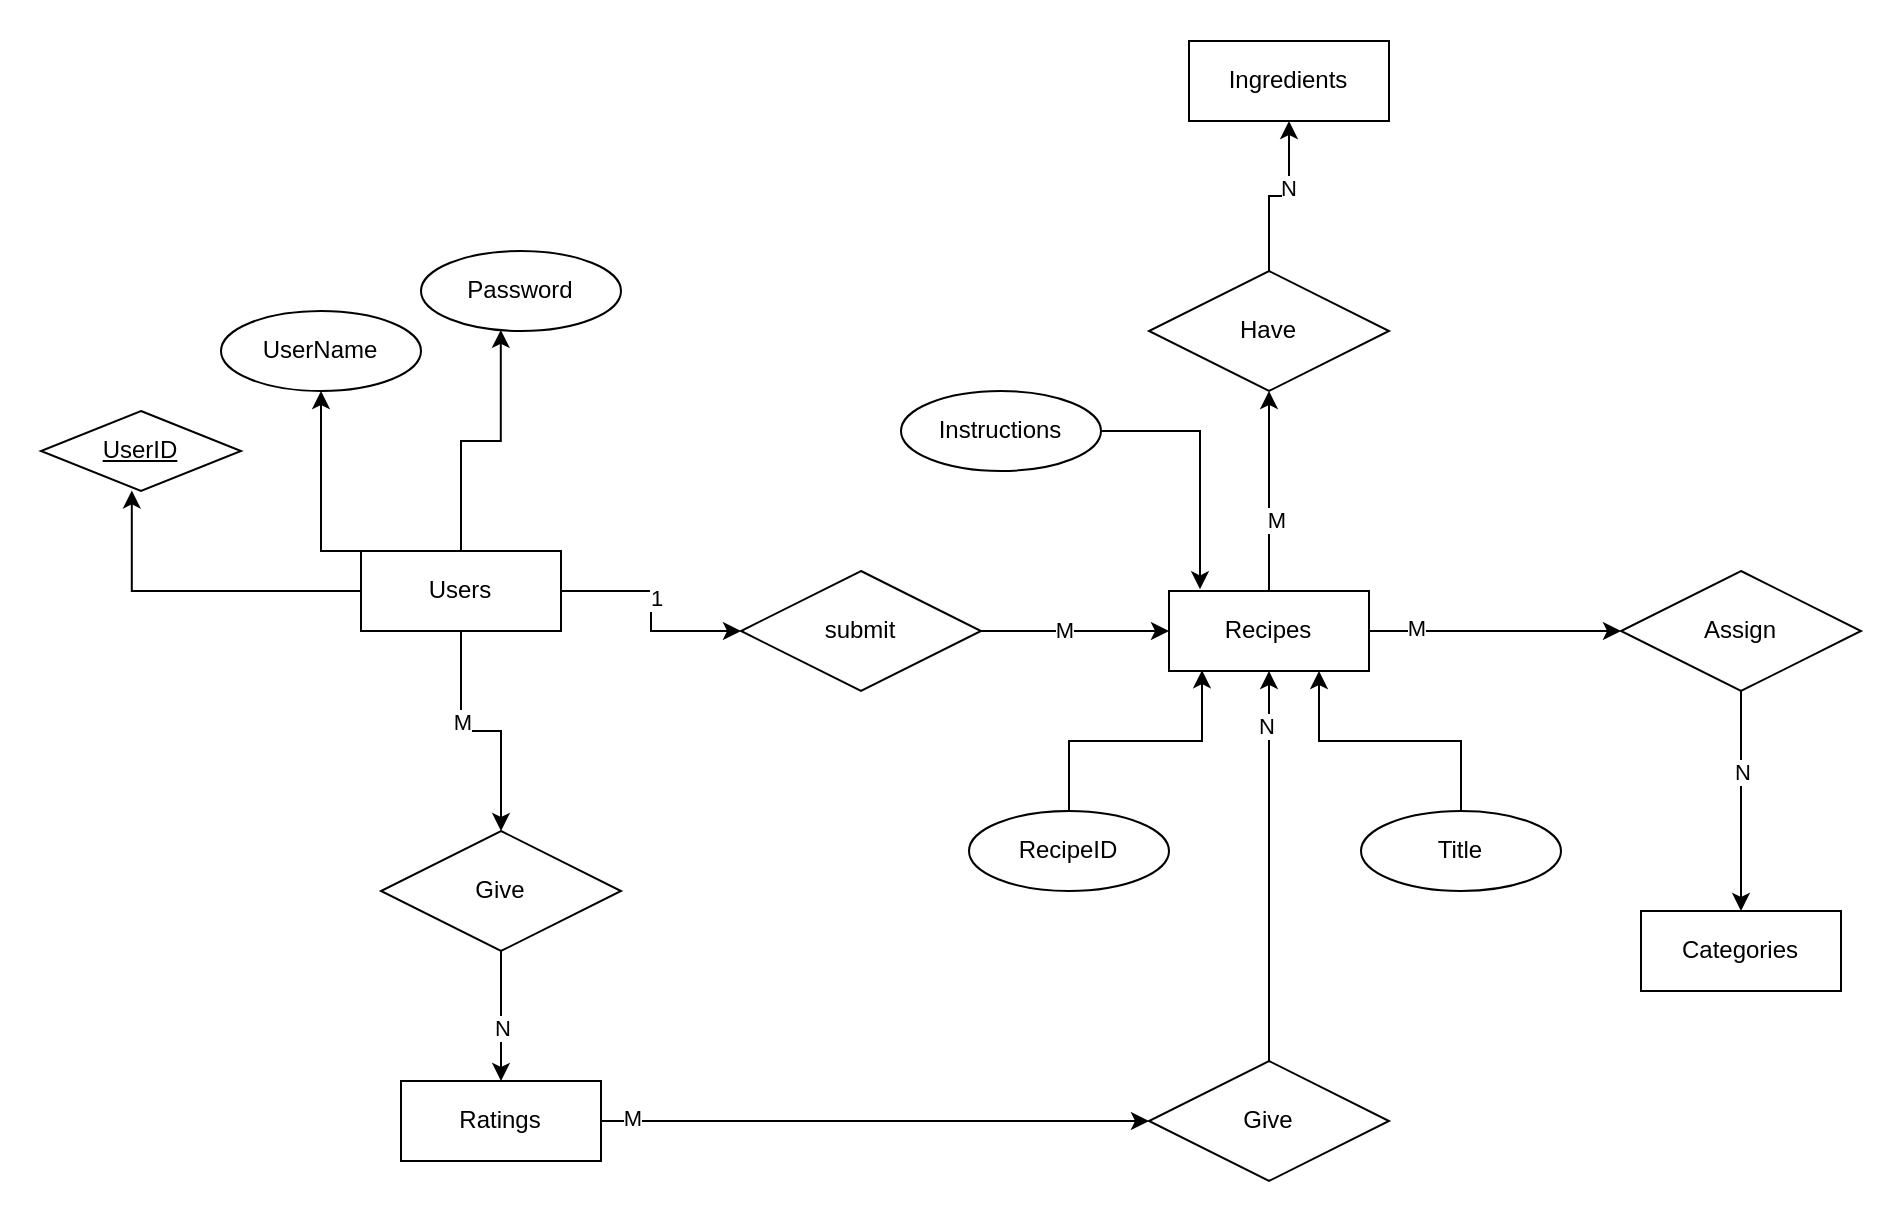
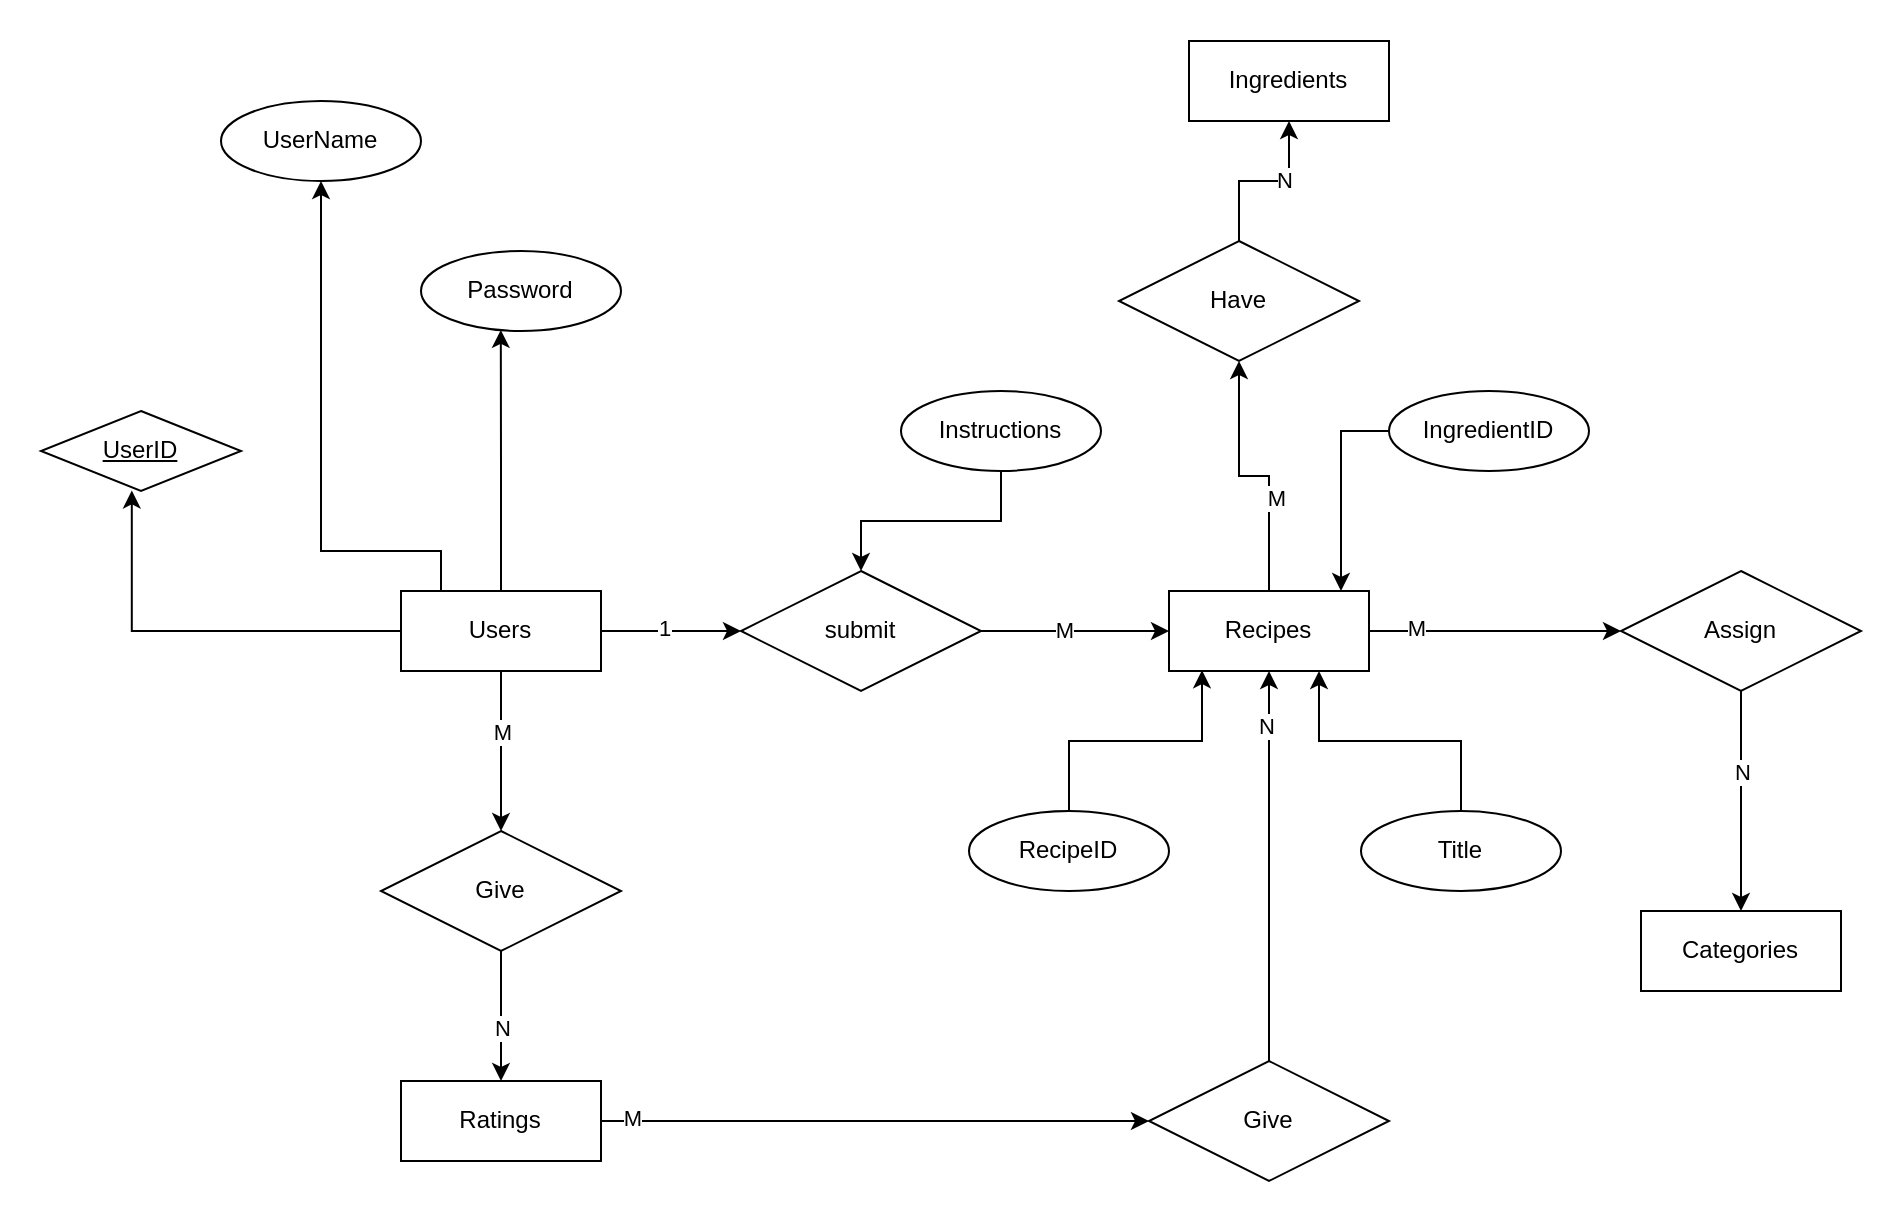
  <mxCell id="0" />
  <mxCell id="1" parent="0" />
  <mxCell id="2" style="edgeStyle=orthogonalEdgeStyle;rounded=0;orthogonalLoop=1;jettySize=auto;html=1;entryX=0;entryY=0.5;entryDx=0;entryDy=0;" edge="1" parent="1" source="9" target="23"><mxGeometry relative="1" as="geometry" /></mxCell>
  <mxCell id="3" value="1" style="edgeLabel;html=1;align=center;verticalAlign=middle;resizable=0;points=[];" vertex="1" connectable="0" parent="2"><mxGeometry x="-0.127" y="2" relative="1" as="geometry"><mxPoint as="offset" /></mxGeometry></mxCell>
  <mxCell id="4" style="edgeStyle=orthogonalEdgeStyle;rounded=0;orthogonalLoop=1;jettySize=auto;html=1;entryX=0.5;entryY=0;entryDx=0;entryDy=0;" edge="1" parent="1" source="9" target="32"><mxGeometry relative="1" as="geometry" /></mxCell>
  <mxCell id="5" value="M" style="edgeLabel;html=1;align=center;verticalAlign=middle;resizable=0;points=[];" vertex="1" connectable="0" parent="4"><mxGeometry x="-0.258" relative="1" as="geometry"><mxPoint as="offset" /></mxGeometry></mxCell>
  <mxCell id="6" style="edgeStyle=orthogonalEdgeStyle;rounded=0;orthogonalLoop=1;jettySize=auto;html=1;entryX=0.454;entryY=0.993;entryDx=0;entryDy=0;entryPerimeter=0;" edge="1" parent="1" source="9" target="20"><mxGeometry relative="1" as="geometry" /></mxCell>
  <mxCell id="7" style="edgeStyle=orthogonalEdgeStyle;rounded=0;orthogonalLoop=1;jettySize=auto;html=1;entryX=0.5;entryY=1;entryDx=0;entryDy=0;" edge="1" parent="1" source="9" target="36"><mxGeometry relative="1" as="geometry"><Array as="points"><mxPoint x="220" y="275" /><mxPoint x="160" y="275" /></Array></mxGeometry></mxCell>
  <mxCell id="8" style="edgeStyle=orthogonalEdgeStyle;rounded=0;orthogonalLoop=1;jettySize=auto;html=1;entryX=0.399;entryY=0.986;entryDx=0;entryDy=0;entryPerimeter=0;" edge="1" parent="1" source="9" target="37"><mxGeometry relative="1" as="geometry" /></mxCell>
- <mxCell id="9" value="Users " style="whiteSpace=wrap;html=1;align=center;" vertex="1" parent="1"><mxGeometry x="180" y="275" width="100" height="40" as="geometry" /></mxCell>
+ <mxCell id="9" value="Users " style="whiteSpace=wrap;html=1;align=center;" vertex="1" parent="1"><mxGeometry x="200" y="295" width="100" height="40" as="geometry" /></mxCell>
  <mxCell id="10" style="edgeStyle=orthogonalEdgeStyle;rounded=0;orthogonalLoop=1;jettySize=auto;html=1;entryX=0.5;entryY=1;entryDx=0;entryDy=0;" edge="1" parent="1" source="14" target="29"><mxGeometry relative="1" as="geometry" /></mxCell>
  <mxCell id="11" value="M" style="edgeLabel;html=1;align=center;verticalAlign=middle;resizable=0;points=[];" vertex="1" connectable="0" parent="10"><mxGeometry x="-0.28" y="-3" relative="1" as="geometry"><mxPoint as="offset" /></mxGeometry></mxCell>
  <mxCell id="12" style="edgeStyle=orthogonalEdgeStyle;rounded=0;orthogonalLoop=1;jettySize=auto;html=1;" edge="1" parent="1" source="14" target="26"><mxGeometry relative="1" as="geometry" /></mxCell>
  <mxCell id="13" value="M" style="edgeLabel;html=1;align=center;verticalAlign=middle;resizable=0;points=[];" vertex="1" connectable="0" parent="12"><mxGeometry x="-0.64" y="2" relative="1" as="geometry"><mxPoint as="offset" /></mxGeometry></mxCell>
  <mxCell id="14" value="Recipes " style="whiteSpace=wrap;html=1;align=center;" vertex="1" parent="1"><mxGeometry x="584" y="295" width="100" height="40" as="geometry" /></mxCell>
  <mxCell id="15" value="Categories" style="whiteSpace=wrap;html=1;align=center;" vertex="1" parent="1"><mxGeometry x="820" y="455" width="100" height="40" as="geometry" /></mxCell>
  <mxCell id="16" value="Ingredients" style="whiteSpace=wrap;html=1;align=center;" vertex="1" parent="1"><mxGeometry x="594" y="20" width="100" height="40" as="geometry" /></mxCell>
  <mxCell id="17" style="edgeStyle=orthogonalEdgeStyle;rounded=0;orthogonalLoop=1;jettySize=auto;html=1;entryX=0;entryY=0.5;entryDx=0;entryDy=0;" edge="1" parent="1" source="19" target="35"><mxGeometry relative="1" as="geometry" /></mxCell>
  <mxCell id="18" value="M" style="edgeLabel;html=1;align=center;verticalAlign=middle;resizable=0;points=[];" vertex="1" connectable="0" parent="17"><mxGeometry x="-0.892" y="2" relative="1" as="geometry"><mxPoint as="offset" /></mxGeometry></mxCell>
  <mxCell id="19" value="Ratings" style="whiteSpace=wrap;html=1;align=center;" vertex="1" parent="1"><mxGeometry x="200" y="540" width="100" height="40" as="geometry" /></mxCell>
  <mxCell id="20" value="UserID" style="rhombus;whiteSpace=wrap;html=1;align=center;fontStyle=4;" vertex="1" parent="1"><mxGeometry x="20" y="205" width="100" height="40" as="geometry" /></mxCell>
  <mxCell id="21" style="edgeStyle=orthogonalEdgeStyle;rounded=0;orthogonalLoop=1;jettySize=auto;html=1;" edge="1" parent="1" source="23" target="14"><mxGeometry relative="1" as="geometry" /></mxCell>
  <mxCell id="22" value="M" style="edgeLabel;html=1;align=center;verticalAlign=middle;resizable=0;points=[];" vertex="1" connectable="0" parent="21"><mxGeometry x="-0.122" y="1" relative="1" as="geometry"><mxPoint as="offset" /></mxGeometry></mxCell>
  <mxCell id="23" value="submit " style="shape=rhombus;perimeter=rhombusPerimeter;whiteSpace=wrap;html=1;align=center;" vertex="1" parent="1"><mxGeometry x="370" y="285" width="120" height="60" as="geometry" /></mxCell>
  <mxCell id="24" style="edgeStyle=orthogonalEdgeStyle;rounded=0;orthogonalLoop=1;jettySize=auto;html=1;entryX=0.5;entryY=0;entryDx=0;entryDy=0;" edge="1" parent="1" source="26" target="15"><mxGeometry relative="1" as="geometry" /></mxCell>
  <mxCell id="25" value="N" style="edgeLabel;html=1;align=center;verticalAlign=middle;resizable=0;points=[];" vertex="1" connectable="0" parent="24"><mxGeometry x="-0.269" relative="1" as="geometry"><mxPoint as="offset" /></mxGeometry></mxCell>
  <mxCell id="26" value="Assign" style="shape=rhombus;perimeter=rhombusPerimeter;whiteSpace=wrap;html=1;align=center;" vertex="1" parent="1"><mxGeometry x="810" y="285" width="120" height="60" as="geometry" /></mxCell>
  <mxCell id="27" style="edgeStyle=orthogonalEdgeStyle;rounded=0;orthogonalLoop=1;jettySize=auto;html=1;entryX=0.5;entryY=1;entryDx=0;entryDy=0;" edge="1" parent="1" source="29" target="16"><mxGeometry relative="1" as="geometry" /></mxCell>
  <mxCell id="28" value="N" style="edgeLabel;html=1;align=center;verticalAlign=middle;resizable=0;points=[];" vertex="1" connectable="0" parent="27"><mxGeometry x="0.233" y="1" relative="1" as="geometry"><mxPoint as="offset" /></mxGeometry></mxCell>
- <mxCell id="29" value="Have" style="shape=rhombus;perimeter=rhombusPerimeter;whiteSpace=wrap;html=1;align=center;" vertex="1" parent="1"><mxGeometry x="574" y="135" width="120" height="60" as="geometry" /></mxCell>
+ <mxCell id="29" value="Have" style="shape=rhombus;perimeter=rhombusPerimeter;whiteSpace=wrap;html=1;align=center;" vertex="1" parent="1"><mxGeometry x="559" y="120" width="120" height="60" as="geometry" /></mxCell>
  <mxCell id="30" style="edgeStyle=orthogonalEdgeStyle;rounded=0;orthogonalLoop=1;jettySize=auto;html=1;entryX=0.5;entryY=0;entryDx=0;entryDy=0;" edge="1" parent="1" source="32" target="19"><mxGeometry relative="1" as="geometry" /></mxCell>
  <mxCell id="31" value="N" style="edgeLabel;html=1;align=center;verticalAlign=middle;resizable=0;points=[];" vertex="1" connectable="0" parent="30"><mxGeometry x="0.174" relative="1" as="geometry"><mxPoint as="offset" /></mxGeometry></mxCell>
  <mxCell id="32" value="Give" style="shape=rhombus;perimeter=rhombusPerimeter;whiteSpace=wrap;html=1;align=center;" vertex="1" parent="1"><mxGeometry x="190" y="415" width="120" height="60" as="geometry" /></mxCell>
  <mxCell id="33" style="edgeStyle=orthogonalEdgeStyle;rounded=0;orthogonalLoop=1;jettySize=auto;html=1;entryX=0.5;entryY=1;entryDx=0;entryDy=0;" edge="1" parent="1" source="35" target="14"><mxGeometry relative="1" as="geometry" /></mxCell>
  <mxCell id="34" value="N" style="edgeLabel;html=1;align=center;verticalAlign=middle;resizable=0;points=[];" vertex="1" connectable="0" parent="33"><mxGeometry x="0.728" y="2" relative="1" as="geometry"><mxPoint as="offset" /></mxGeometry></mxCell>
  <mxCell id="35" value="Give" style="shape=rhombus;perimeter=rhombusPerimeter;whiteSpace=wrap;html=1;align=center;" vertex="1" parent="1"><mxGeometry x="574" y="530" width="120" height="60" as="geometry" /></mxCell>
- <mxCell id="36" value="UserName" style="ellipse;whiteSpace=wrap;html=1;align=center;" vertex="1" parent="1"><mxGeometry x="110" y="155" width="100" height="40" as="geometry" /></mxCell>
+ <mxCell id="36" value="UserName" style="ellipse;whiteSpace=wrap;html=1;align=center;" vertex="1" parent="1"><mxGeometry x="110" y="50" width="100" height="40" as="geometry" /></mxCell>
  <mxCell id="37" value="Password" style="ellipse;whiteSpace=wrap;html=1;align=center;" vertex="1" parent="1"><mxGeometry x="210" y="125" width="100" height="40" as="geometry" /></mxCell>
  <mxCell id="38" style="edgeStyle=orthogonalEdgeStyle;rounded=0;orthogonalLoop=1;jettySize=auto;html=1;entryX=0.165;entryY=0.99;entryDx=0;entryDy=0;entryPerimeter=0;" edge="1" parent="1" source="39" target="14"><mxGeometry relative="1" as="geometry" /></mxCell>
  <mxCell id="39" value="RecipeID" style="ellipse;whiteSpace=wrap;html=1;align=center;" vertex="1" parent="1"><mxGeometry x="484" y="405" width="100" height="40" as="geometry" /></mxCell>
  <mxCell id="40" style="edgeStyle=orthogonalEdgeStyle;rounded=0;orthogonalLoop=1;jettySize=auto;html=1;entryX=0.75;entryY=1;entryDx=0;entryDy=0;" edge="1" parent="1" source="41" target="14"><mxGeometry relative="1" as="geometry" /></mxCell>
  <mxCell id="41" value="Title" style="ellipse;whiteSpace=wrap;html=1;align=center;" vertex="1" parent="1"><mxGeometry x="680" y="405" width="100" height="40" as="geometry" /></mxCell>
- <mxCell id="44" style="edgeStyle=orthogonalEdgeStyle;rounded=0;orthogonalLoop=1;jettySize=auto;html=1;entryX=0.155;entryY=-0.021;entryDx=0;entryDy=0;entryPerimeter=0;" edge="1" parent="1" source="45" target="14"><mxGeometry relative="1" as="geometry" /></mxCell>
+ <mxCell id="42" style="edgeStyle=orthogonalEdgeStyle;rounded=0;orthogonalLoop=1;jettySize=auto;html=1;entryX=0.86;entryY=0;entryDx=0;entryDy=0;entryPerimeter=0;" edge="1" parent="1" source="43" target="14"><mxGeometry relative="1" as="geometry" /></mxCell>
+ <mxCell id="43" value="IngredientID" style="ellipse;whiteSpace=wrap;html=1;align=center;" vertex="1" parent="1"><mxGeometry x="694" y="195" width="100" height="40" as="geometry" /></mxCell>
+ <mxCell id="44" style="edgeStyle=orthogonalEdgeStyle;rounded=0;orthogonalLoop=1;jettySize=auto;html=1;" edge="1" parent="1" source="45" target="23"><mxGeometry relative="1" as="geometry" /></mxCell>
  <mxCell id="45" value="Instructions" style="ellipse;whiteSpace=wrap;html=1;align=center;" vertex="1" parent="1"><mxGeometry x="450" y="195" width="100" height="40" as="geometry" /></mxCell>
